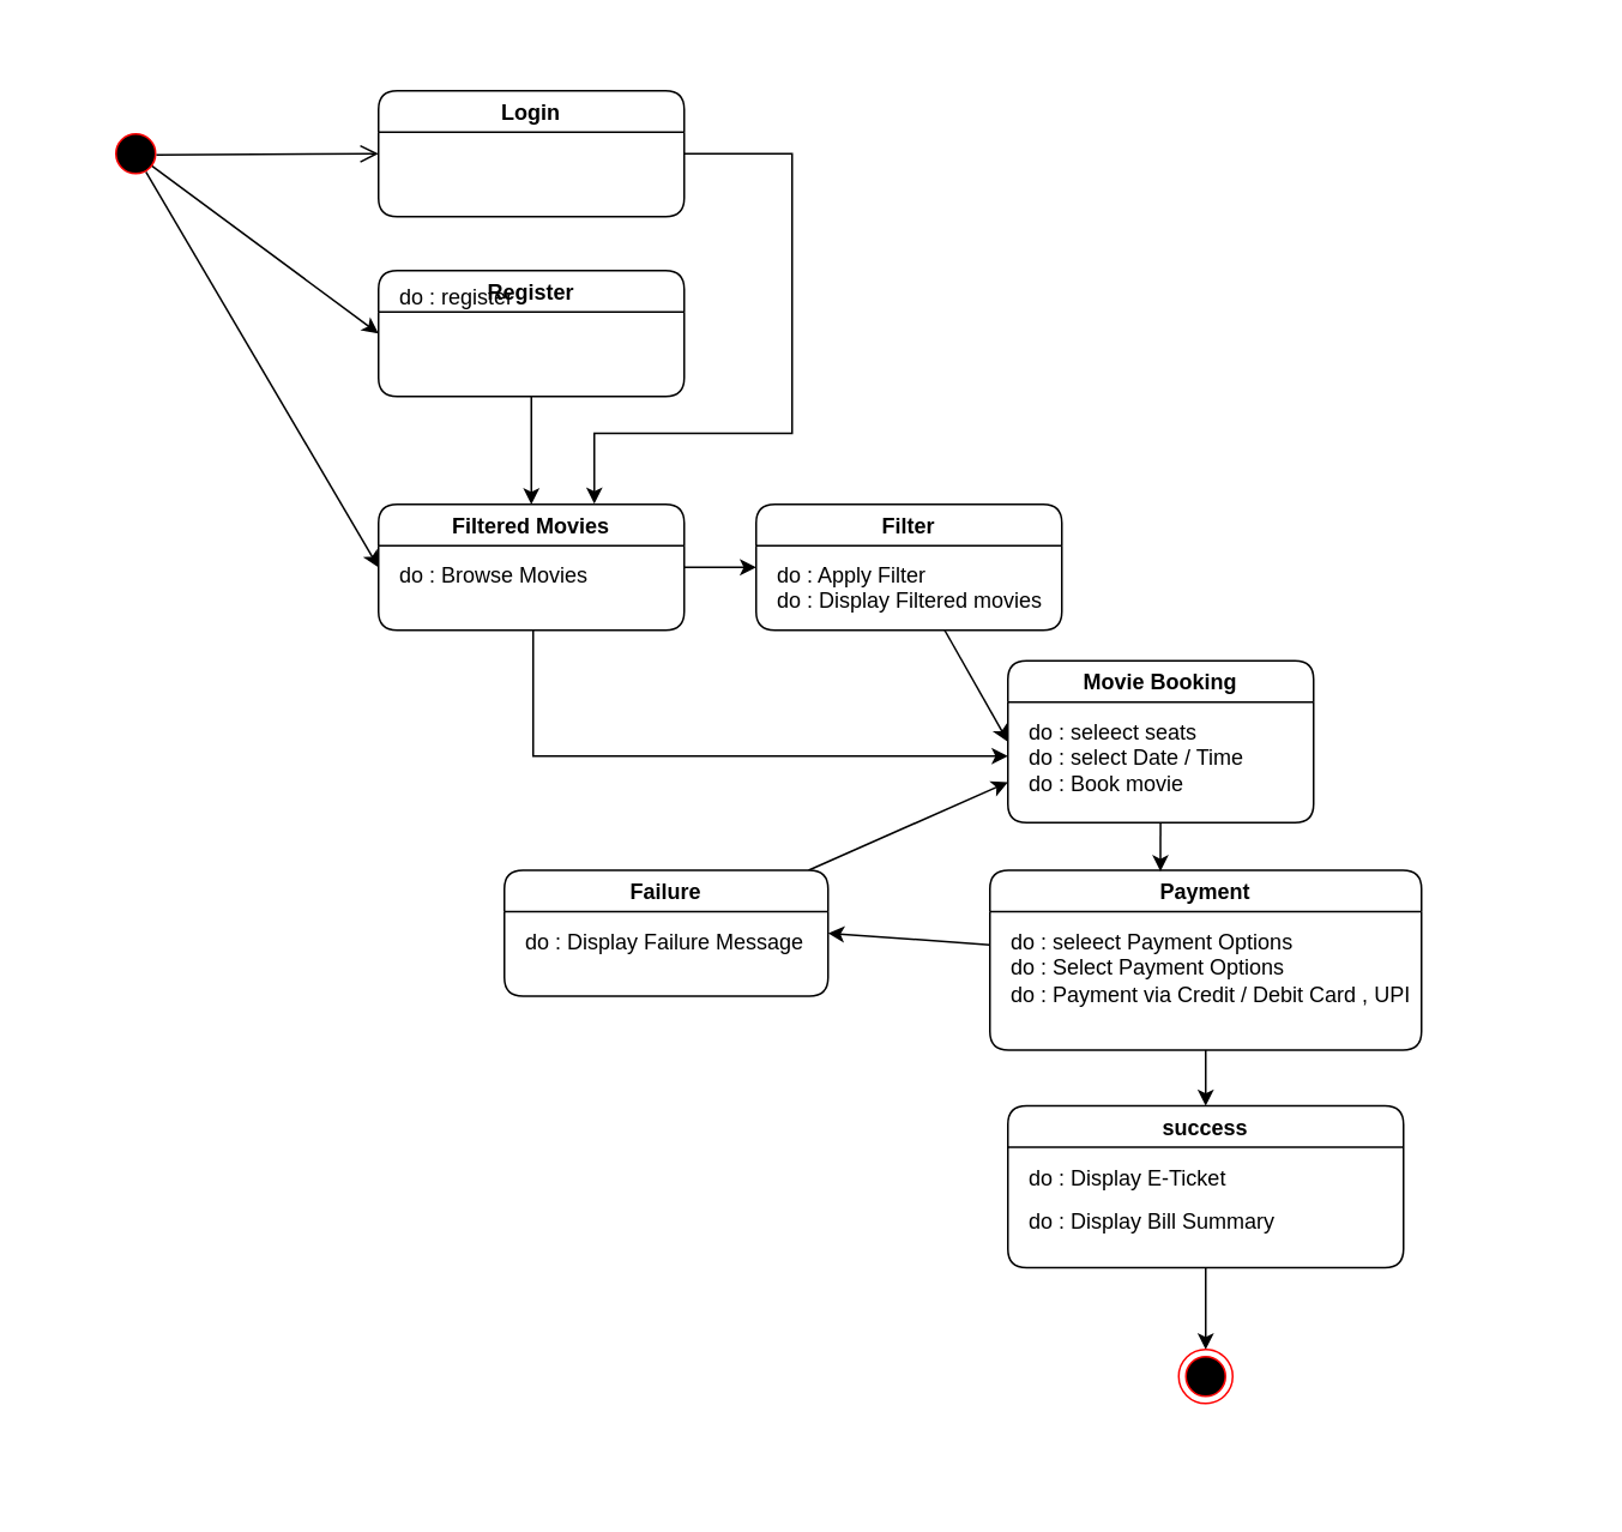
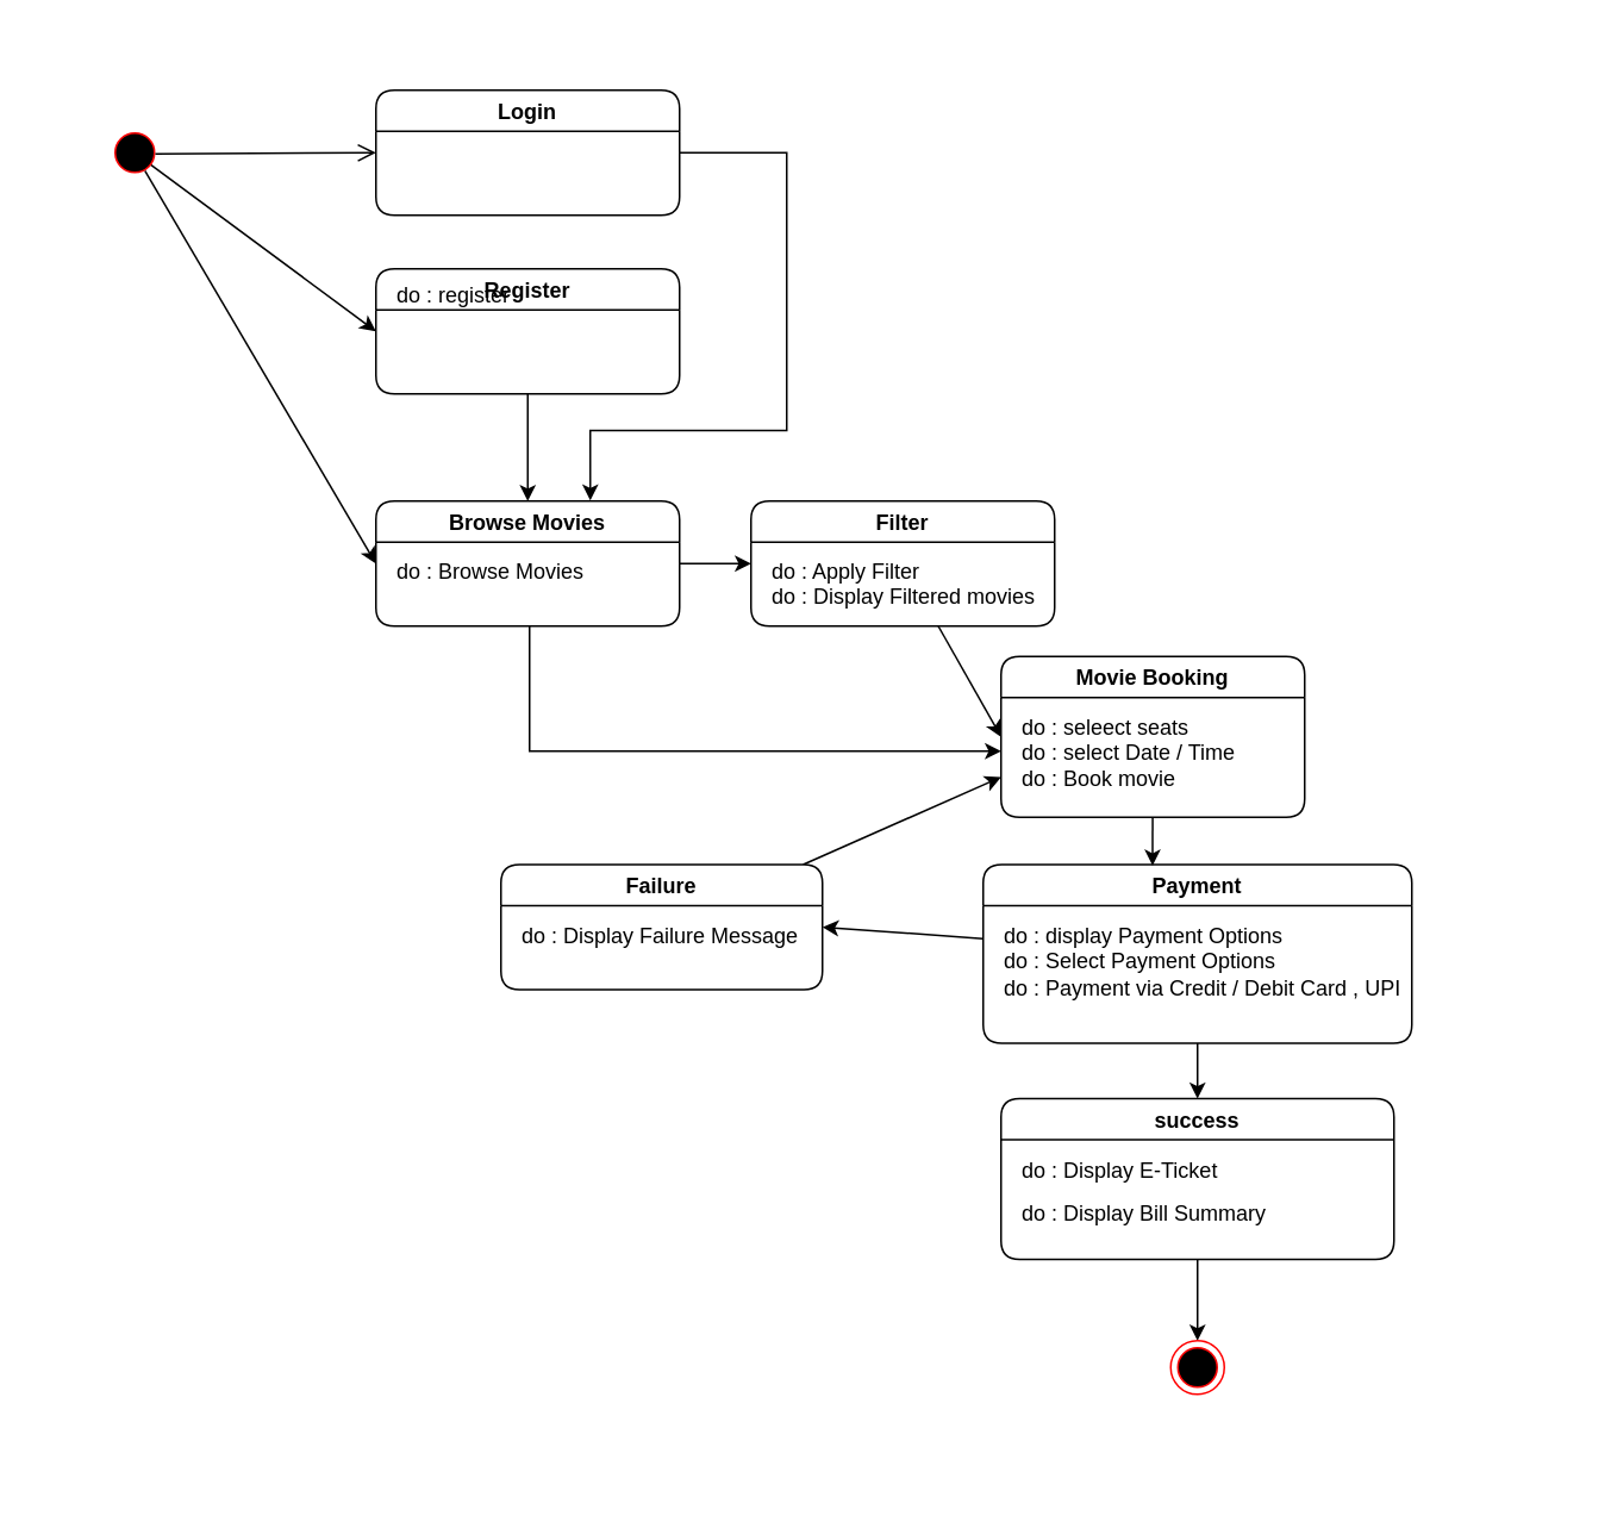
  <mxCell id="0" />
  <mxCell id="1" parent="0" />
  <mxCell id="2" style="rounded=0;orthogonalLoop=1;jettySize=auto;html=1;entryX=0;entryY=0.5;entryDx=0;entryDy=0;exitX=0.783;exitY=0.714;exitDx=0;exitDy=0;exitPerimeter=0;" parent="1" source="4" target="33" edge="1"><mxGeometry relative="1" as="geometry" /></mxCell>
  <mxCell id="3" style="edgeStyle=none;rounded=0;orthogonalLoop=1;jettySize=auto;html=1;entryX=0;entryY=0.5;entryDx=0;entryDy=0;exitX=0.688;exitY=0.837;exitDx=0;exitDy=0;exitPerimeter=0;" parent="1" source="4" target="15" edge="1"><mxGeometry relative="1" as="geometry"><mxPoint x="210" y="300" as="targetPoint" /></mxGeometry></mxCell>
  <mxCell id="4" value="" style="ellipse;html=1;shape=startState;fillColor=#000000;strokeColor=#ff0000;" parent="1" vertex="1"><mxGeometry x="60" y="70" width="30" height="30" as="geometry" /></mxCell>
  <mxCell id="5" value="" style="html=1;verticalAlign=bottom;endArrow=open;endSize=8;strokeColor=#000000;exitX=0.882;exitY=0.52;exitDx=0;exitDy=0;exitPerimeter=0;entryX=0;entryY=0.5;entryDx=0;entryDy=0;" parent="1" source="4" target="36" edge="1"><mxGeometry relative="1" as="geometry"><mxPoint x="170" y="85.5" as="targetPoint" /><mxPoint x="86" y="85.5" as="sourcePoint" /></mxGeometry></mxCell>
  <mxCell id="6" style="edgeStyle=none;rounded=0;orthogonalLoop=1;jettySize=auto;html=1;entryX=0;entryY=0.75;entryDx=0;entryDy=0;" parent="1" source="7" target="24" edge="1"><mxGeometry relative="1" as="geometry"><mxPoint x="640" y="348.5" as="targetPoint" /></mxGeometry></mxCell>
  <mxCell id="7" value="Failure" style="swimlane;rounded=1;startSize=23;" parent="1" vertex="1"><mxGeometry x="280" y="483.5" width="180" height="70" as="geometry"><mxRectangle x="140" y="5" width="80" height="23" as="alternateBounds" /></mxGeometry></mxCell>
  <mxCell id="8" value="do : Display Failure Message" style="text;html=1;resizable=0;points=[];autosize=1;align=left;verticalAlign=top;spacingTop=-4;" parent="7" vertex="1"><mxGeometry x="10" y="30" width="170" height="20" as="geometry" /></mxCell>
  <mxCell id="9" style="edgeStyle=orthogonalEdgeStyle;rounded=0;orthogonalLoop=1;jettySize=auto;html=1;entryX=0.5;entryY=0;entryDx=0;entryDy=0;" parent="1" source="10" target="37" edge="1"><mxGeometry relative="1" as="geometry" /></mxCell>
  <mxCell id="10" value="success" style="swimlane;rounded=1;startSize=23;" parent="1" vertex="1"><mxGeometry x="560" y="614.5" width="220" height="90" as="geometry"><mxRectangle x="140" y="5" width="80" height="23" as="alternateBounds" /></mxGeometry></mxCell>
  <mxCell id="11" value="do : Display E-Ticket&lt;br&gt;&amp;nbsp;" style="text;html=1;resizable=0;points=[];autosize=1;align=left;verticalAlign=top;spacingTop=-4;" parent="10" vertex="1"><mxGeometry x="10" y="30" width="130" height="30" as="geometry" /></mxCell>
  <mxCell id="12" value="do : Display Bill Summary" style="text;html=1;" parent="10" vertex="1"><mxGeometry x="10" y="50" width="110" height="30" as="geometry" /></mxCell>
  <mxCell id="13" style="edgeStyle=none;rounded=0;orthogonalLoop=1;jettySize=auto;html=1;entryX=0;entryY=0.5;entryDx=0;entryDy=0;" parent="1" source="15" target="29" edge="1"><mxGeometry relative="1" as="geometry"><mxPoint x="450" y="305.5" as="targetPoint" /></mxGeometry></mxCell>
  <mxCell id="14" style="edgeStyle=orthogonalEdgeStyle;rounded=0;orthogonalLoop=1;jettySize=auto;html=1;" edge="1" parent="1" source="15"><mxGeometry relative="1" as="geometry"><mxPoint x="560" y="420" as="targetPoint" /><Array as="points"><mxPoint x="296" y="420" /></Array></mxGeometry></mxCell>
- <mxCell id="15" value="Filtered Movies" style="swimlane;rounded=1;" parent="1" vertex="1"><mxGeometry x="210" y="280" width="170" height="70" as="geometry"><mxRectangle x="140" y="5" width="80" height="23" as="alternateBounds" /></mxGeometry></mxCell>
+ <mxCell id="15" value="Browse Movies" style="swimlane;rounded=1;" parent="1" vertex="1"><mxGeometry x="210" y="280" width="170" height="70" as="geometry"><mxRectangle x="140" y="5" width="80" height="23" as="alternateBounds" /></mxGeometry></mxCell>
  <mxCell id="16" value="do :&amp;nbsp;&lt;span style=&quot;text-align: center&quot;&gt;Browse Movies&lt;/span&gt;" style="text;html=1;resizable=0;points=[];autosize=1;align=left;verticalAlign=top;spacingTop=-4;" parent="15" vertex="1"><mxGeometry x="10" y="30" width="120" height="20" as="geometry" /></mxCell>
  <mxCell id="17" style="edgeStyle=none;rounded=0;orthogonalLoop=1;jettySize=auto;html=1;entryX=0.5;entryY=0;entryDx=0;entryDy=0;" parent="1" source="19" target="10" edge="1"><mxGeometry relative="1" as="geometry"><mxPoint x="800" y="590" as="targetPoint" /></mxGeometry></mxCell>
  <mxCell id="18" style="edgeStyle=none;rounded=0;orthogonalLoop=1;jettySize=auto;html=1;entryX=1;entryY=0.5;entryDx=0;entryDy=0;" parent="1" source="19" target="7" edge="1"><mxGeometry relative="1" as="geometry"><mxPoint x="490" y="680" as="targetPoint" /></mxGeometry></mxCell>
  <mxCell id="19" value="Payment" style="swimlane;rounded=1;" parent="1" vertex="1"><mxGeometry x="550" y="483.5" width="240" height="100" as="geometry"><mxRectangle x="140" y="5" width="80" height="23" as="alternateBounds" /></mxGeometry></mxCell>
- <mxCell id="20" value="do : seleect Payment Options" style="text;html=1;resizable=0;points=[];autosize=1;align=left;verticalAlign=top;spacingTop=-4;" parent="19" vertex="1"><mxGeometry x="10" y="30" width="170" height="20" as="geometry" /></mxCell>
+ <mxCell id="20" value="do : display Payment Options" style="text;html=1;resizable=0;points=[];autosize=1;align=left;verticalAlign=top;spacingTop=-4;" parent="19" vertex="1"><mxGeometry x="10" y="30" width="170" height="20" as="geometry" /></mxCell>
  <mxCell id="21" value="do : Select Payment Options" style="text;html=1;" parent="19" vertex="1"><mxGeometry x="10" y="40" width="110" height="30" as="geometry" /></mxCell>
  <mxCell id="22" value="do : Payment via Credit / Debit Card , UPI" style="text;html=1;" parent="19" vertex="1"><mxGeometry x="10" y="55" width="110" height="30" as="geometry" /></mxCell>
  <mxCell id="23" style="edgeStyle=none;rounded=0;orthogonalLoop=1;jettySize=auto;html=1;entryX=0.395;entryY=0.006;entryDx=0;entryDy=0;entryPerimeter=0;" parent="1" source="24" target="19" edge="1"><mxGeometry relative="1" as="geometry" /></mxCell>
  <mxCell id="24" value="Movie Booking" style="swimlane;rounded=1;" parent="1" vertex="1"><mxGeometry x="560" y="367" width="170" height="90" as="geometry"><mxRectangle x="140" y="5" width="80" height="23" as="alternateBounds" /></mxGeometry></mxCell>
  <mxCell id="25" value="do : seleect seats" style="text;html=1;resizable=0;points=[];autosize=1;align=left;verticalAlign=top;spacingTop=-4;" parent="24" vertex="1"><mxGeometry x="10" y="30" width="110" height="20" as="geometry" /></mxCell>
  <mxCell id="26" value="do : select Date / Time" style="text;html=1;" parent="24" vertex="1"><mxGeometry x="10" y="40" width="110" height="30" as="geometry" /></mxCell>
  <mxCell id="27" value="do : Book movie" style="text;html=1;" parent="24" vertex="1"><mxGeometry x="10" y="55" width="110" height="30" as="geometry" /></mxCell>
  <mxCell id="28" style="edgeStyle=none;rounded=0;orthogonalLoop=1;jettySize=auto;html=1;entryX=0;entryY=0.5;entryDx=0;entryDy=0;" parent="1" source="29" target="24" edge="1"><mxGeometry relative="1" as="geometry" /></mxCell>
  <mxCell id="29" value="Filter" style="swimlane;rounded=1;" parent="1" vertex="1"><mxGeometry x="420" y="280" width="170" height="70" as="geometry"><mxRectangle x="140" y="5" width="80" height="23" as="alternateBounds" /></mxGeometry></mxCell>
  <mxCell id="30" value="do : Apply Filter" style="text;html=1;resizable=0;points=[];autosize=1;align=left;verticalAlign=top;spacingTop=-4;" parent="29" vertex="1"><mxGeometry x="10" y="30" width="100" height="20" as="geometry" /></mxCell>
  <mxCell id="31" value="do : Display Filtered movies" style="text;html=1;" parent="29" vertex="1"><mxGeometry x="10" y="40" width="110" height="30" as="geometry" /></mxCell>
  <mxCell id="32" style="edgeStyle=none;rounded=0;orthogonalLoop=1;jettySize=auto;html=1;entryX=0.5;entryY=0;entryDx=0;entryDy=0;" parent="1" source="33" target="15" edge="1"><mxGeometry relative="1" as="geometry" /></mxCell>
  <mxCell id="33" value="Register" style="swimlane;rounded=1;" parent="1" vertex="1"><mxGeometry x="210" y="150" width="170" height="70" as="geometry"><mxRectangle x="140" y="5" width="80" height="23" as="alternateBounds" /></mxGeometry></mxCell>
  <mxCell id="34" value="do : register" style="text;html=1;resizable=0;points=[];autosize=1;align=left;verticalAlign=top;spacingTop=-4;" parent="33" vertex="1"><mxGeometry x="10" y="5" width="80" height="20" as="geometry" /></mxCell>
  <mxCell id="35" style="edgeStyle=orthogonalEdgeStyle;rounded=0;orthogonalLoop=1;jettySize=auto;html=1;entryX=0.706;entryY=-0.004;entryDx=0;entryDy=0;entryPerimeter=0;" parent="1" source="36" target="15" edge="1"><mxGeometry relative="1" as="geometry"><mxPoint x="330" y="278.5" as="targetPoint" /><Array as="points"><mxPoint x="440" y="84.5" /><mxPoint x="440" y="240.5" /><mxPoint x="330" y="240.5" /></Array></mxGeometry></mxCell>
  <mxCell id="36" value="Login" style="swimlane;rounded=1;" parent="1" vertex="1"><mxGeometry x="210" y="50" width="170" height="70" as="geometry"><mxRectangle x="140" y="5" width="80" height="23" as="alternateBounds" /></mxGeometry></mxCell>
  <mxCell id="37" value="" style="ellipse;html=1;shape=endState;fillColor=#000000;strokeColor=#ff0000;rounded=1;" parent="1" vertex="1"><mxGeometry x="655" y="750" width="30" height="30" as="geometry" /></mxCell>
  <mxCell id="38" value="" style="rounded=0;whiteSpace=wrap;html=1;fillColor=none;strokeColor=#FFFFFF;" vertex="1" parent="1"><mxGeometry x="20" y="20" width="860" height="810" as="geometry" /></mxCell>
